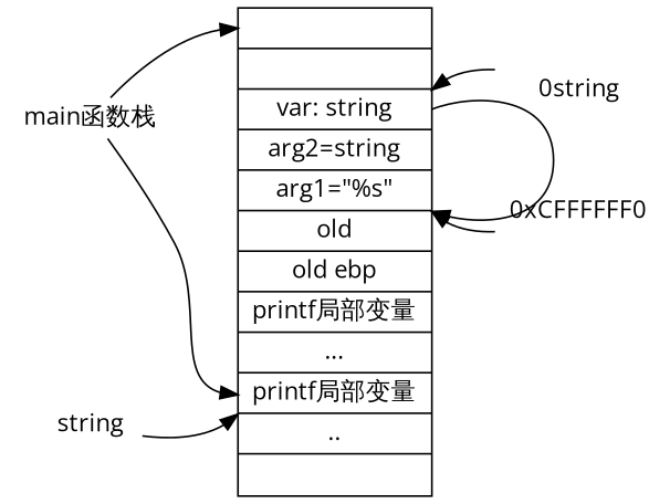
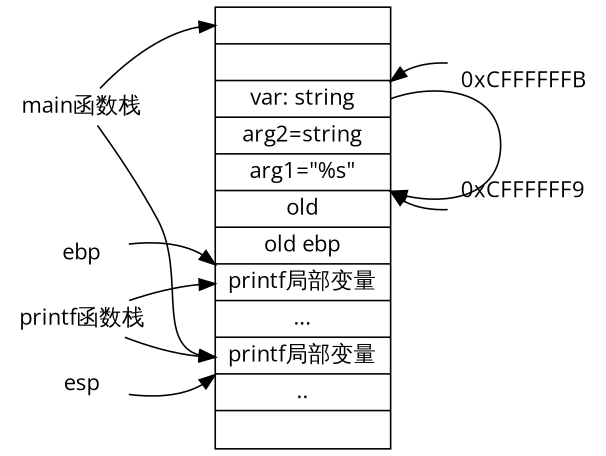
  digraph {
    fontname="Open Sans"
    rankdir=LR
    node [fontname="Open Sans" shape=plaintext]
    edge [fontname="Open Sans"]
    n1 [height=.1 label="<fb>|<f0>|<f1> var: string|<f1_1> arg2=string|<f1_2> arg1=\"%s\"|<f2> old |<f3> old ebp|<f4>printf局部变量|...|<f5>printf局部变量|..|" shape=record width=.8]
-   n2 [height=.1 label="0string" width=.8]
-   n3 [height=.1 label="0xCFFFFFF0" width=.8]
+   n2 [height=.1 label="0xCFFFFFFB" width=.8]
+   n3 [height=.1 label="0xCFFFFFF9" width=.8]
    n4 [height=.1 label="main函数栈" width=.8]
-   n7 [height=.1 label=string width=.8]
+   n5 [height=.1 label="printf函数栈" width=.8]
+   n6 [height=.1 label=ebp width=.8]
+   n7 [height=.1 label=esp width=.8]
    n1 -> n1 [headport="f2:ne" tailport="f1:e"]
    n1 -> n2 [dir=back tailport="f1:ne"]
    n1 -> n3 [dir=back tailport="f1_2:se"]
    n4 -> n1 [headport=fb]
    n4 -> n1 [headport=f5]
+   n5 -> n1 [headport=f4]
+   n5 -> n1 [headport=f5]
+   n6 -> n1 [headport="f4:nw"]
    n7 -> n1 [headport="f5:sw"]
  }
